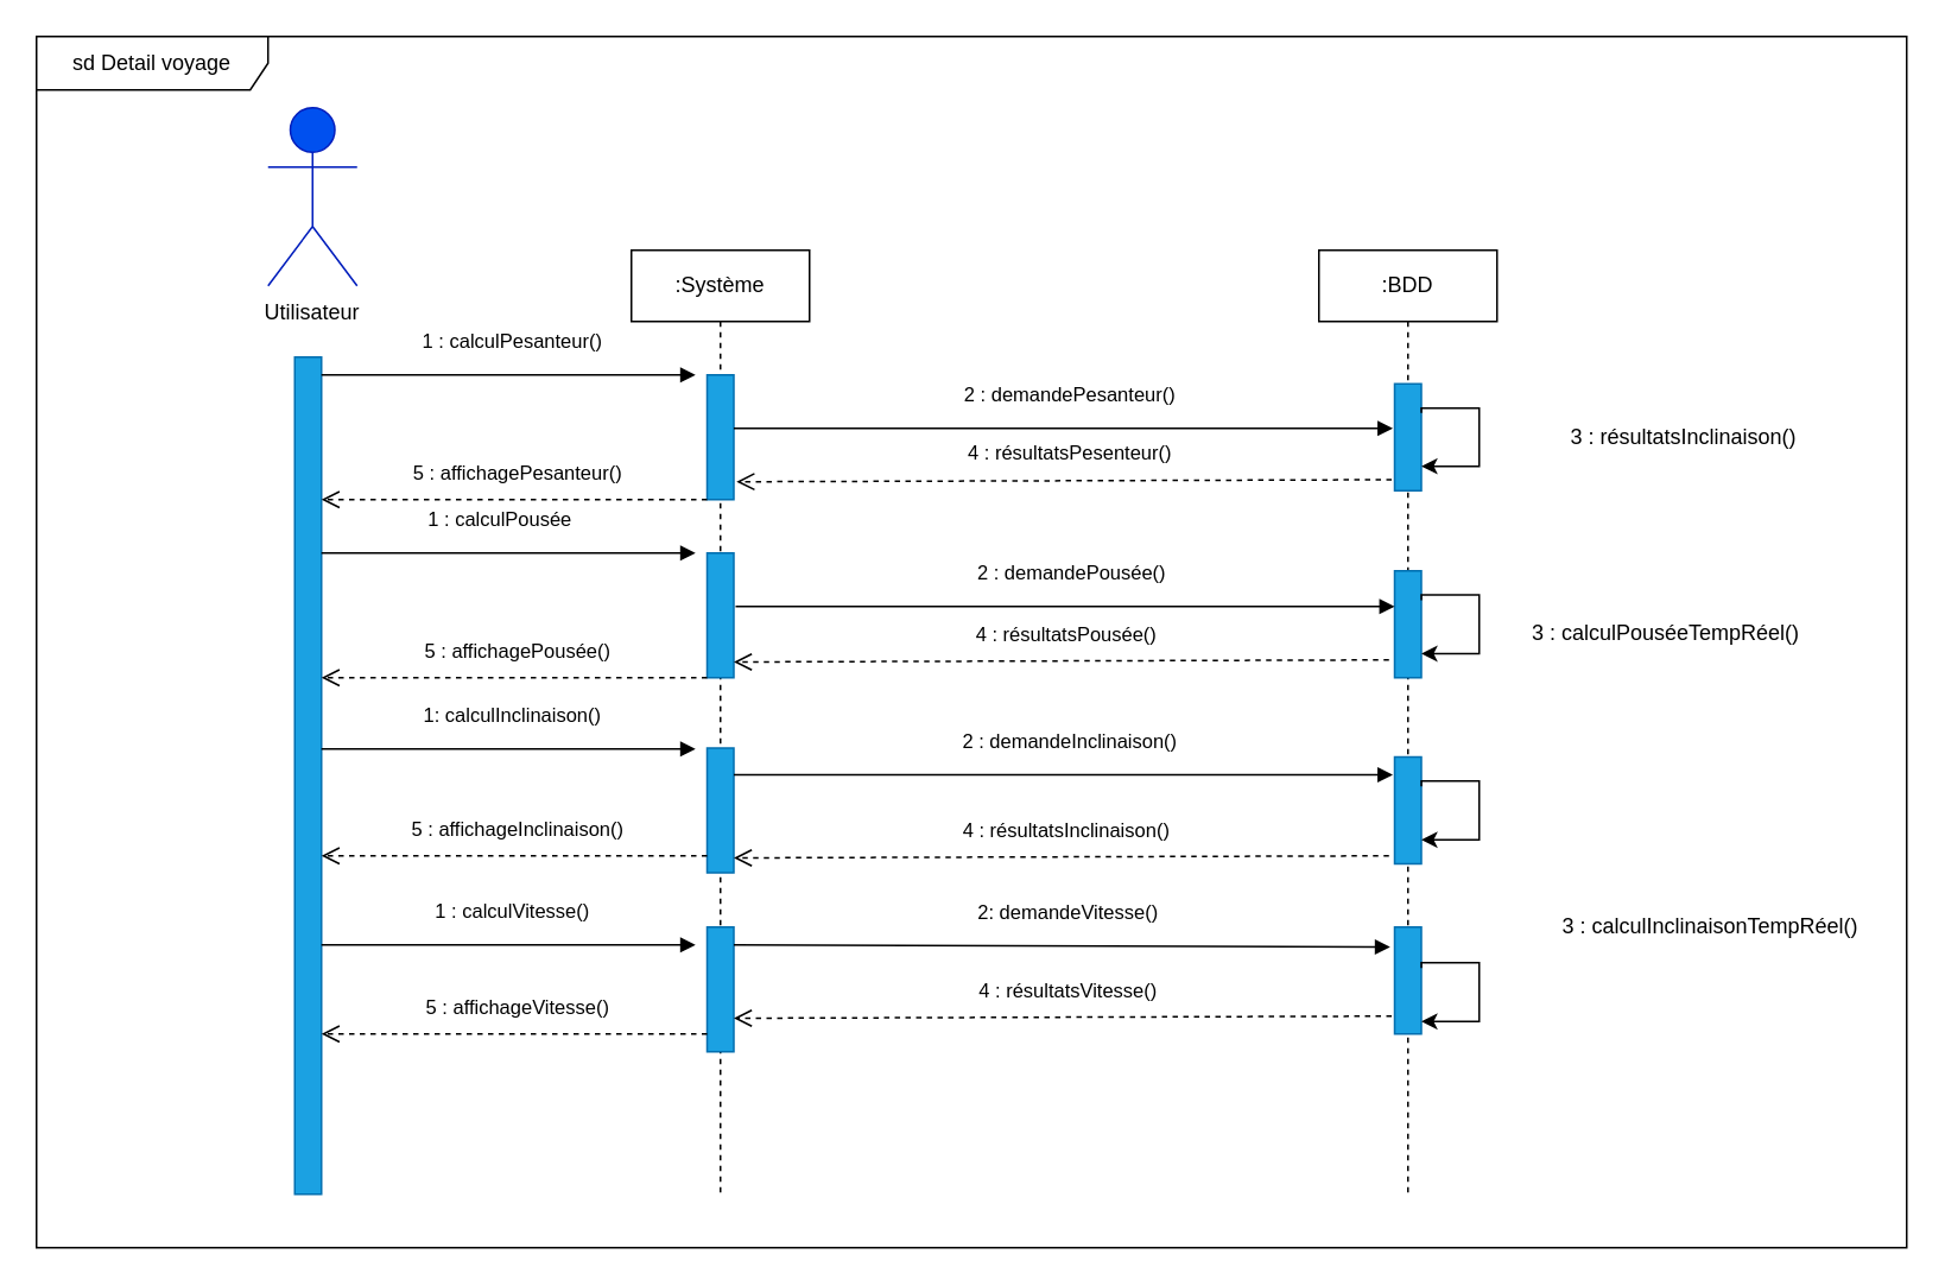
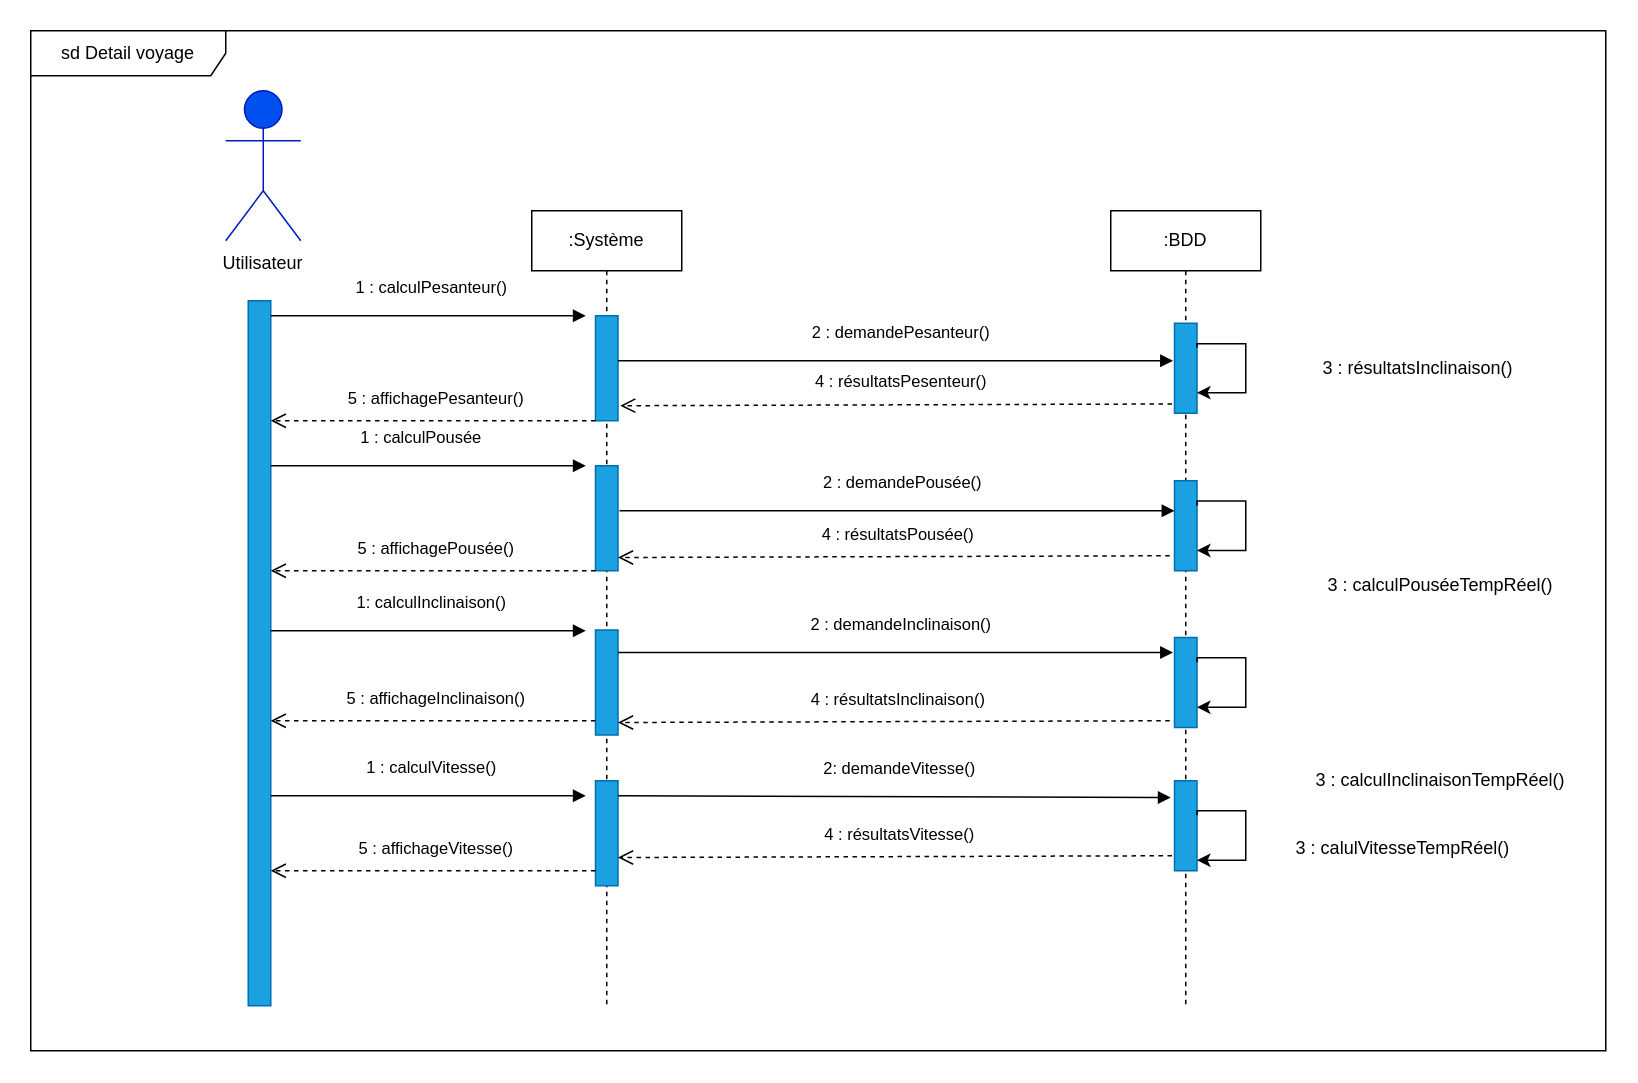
  <mxCell id="0" />
  <mxCell id="1" parent="0" />
  <mxCell id="2" value="sd Detail voyage" style="shape=umlFrame;whiteSpace=wrap;html=1;width=130;height=30;" parent="1" vertex="1"><mxGeometry x="20" y="20" width="1050" height="680" as="geometry" /></mxCell>
  <mxCell id="3" value="&lt;b&gt;Utilisateur&lt;/b&gt;" style="shape=umlActor;verticalLabelPosition=bottom;verticalAlign=top;html=1;fillColor=#0050ef;fontColor=#ffffff;strokeColor=#001DBC;" parent="1" vertex="1"><mxGeometry x="150" y="60" width="50" height="100" as="geometry" /></mxCell>
  <mxCell id="4" value="Utilisateur" style="text;html=1;strokeColor=none;fillColor=none;align=center;verticalAlign=middle;whiteSpace=wrap;rounded=0;" parent="1" vertex="1"><mxGeometry x="145" y="160" width="60" height="30" as="geometry" /></mxCell>
  <mxCell id="5" value=":Système" style="shape=umlLifeline;perimeter=lifelinePerimeter;whiteSpace=wrap;html=1;container=1;collapsible=0;recursiveResize=0;outlineConnect=0;" parent="1" vertex="1"><mxGeometry x="354" y="140" width="100" height="530" as="geometry" /></mxCell>
  <mxCell id="6" value="" style="rounded=0;whiteSpace=wrap;html=1;fillColor=#1ba1e2;fontColor=#ffffff;strokeColor=#006EAF;" parent="5" vertex="1"><mxGeometry x="42.5" y="170" width="15" height="70" as="geometry" /></mxCell>
  <mxCell id="7" value="" style="rounded=0;whiteSpace=wrap;html=1;fillColor=#1ba1e2;fontColor=#ffffff;strokeColor=#006EAF;" parent="5" vertex="1"><mxGeometry x="42.5" y="279.5" width="15" height="70" as="geometry" /></mxCell>
  <mxCell id="8" value=":BDD" style="shape=umlLifeline;perimeter=lifelinePerimeter;whiteSpace=wrap;html=1;container=1;collapsible=0;recursiveResize=0;outlineConnect=0;" parent="1" vertex="1"><mxGeometry x="740" y="140" width="100" height="530" as="geometry" /></mxCell>
  <mxCell id="9" value="" style="rounded=0;whiteSpace=wrap;html=1;fillColor=#1ba1e2;fontColor=#ffffff;strokeColor=#006EAF;" parent="8" vertex="1"><mxGeometry x="42.5" y="75" width="15" height="60" as="geometry" /></mxCell>
  <mxCell id="10" style="edgeStyle=orthogonalEdgeStyle;rounded=0;orthogonalLoop=1;jettySize=auto;html=1;exitX=1;exitY=0.25;exitDx=0;exitDy=0;entryX=1;entryY=0.75;entryDx=0;entryDy=0;" edge="1" parent="8"><mxGeometry relative="1" as="geometry"><Array as="points"><mxPoint x="58" y="88.74" /><mxPoint x="90" y="88.74" /><mxPoint x="90" y="121.74" /></Array><mxPoint x="57.53" y="91.26" as="sourcePoint" /><mxPoint x="57.53" y="121.26" as="targetPoint" /></mxGeometry></mxCell>
  <mxCell id="11" value="" style="rounded=0;whiteSpace=wrap;html=1;fillColor=#1ba1e2;fontColor=#ffffff;strokeColor=#006EAF;" vertex="1" parent="8"><mxGeometry x="42.5" y="180" width="15" height="60" as="geometry" /></mxCell>
  <mxCell id="12" style="edgeStyle=orthogonalEdgeStyle;rounded=0;orthogonalLoop=1;jettySize=auto;html=1;exitX=1;exitY=0.25;exitDx=0;exitDy=0;entryX=1;entryY=0.75;entryDx=0;entryDy=0;" edge="1" parent="8"><mxGeometry relative="1" as="geometry"><Array as="points"><mxPoint x="58.03" y="193.51" /><mxPoint x="90.03" y="193.51" /><mxPoint x="90.03" y="226.51" /></Array><mxPoint x="57.53" y="196.51" as="sourcePoint" /><mxPoint x="57.53" y="226.51" as="targetPoint" /></mxGeometry></mxCell>
  <mxCell id="13" value="" style="rounded=0;whiteSpace=wrap;html=1;fillColor=#1ba1e2;fontColor=#ffffff;strokeColor=#006EAF;" vertex="1" parent="8"><mxGeometry x="42.5" y="284.5" width="15" height="60" as="geometry" /></mxCell>
  <mxCell id="14" value="" style="rounded=0;whiteSpace=wrap;html=1;fillColor=#1ba1e2;fontColor=#ffffff;strokeColor=#006EAF;" vertex="1" parent="8"><mxGeometry x="42.5" y="380" width="15" height="60" as="geometry" /></mxCell>
  <mxCell id="15" style="edgeStyle=orthogonalEdgeStyle;rounded=0;orthogonalLoop=1;jettySize=auto;html=1;exitX=1;exitY=0.25;exitDx=0;exitDy=0;entryX=1;entryY=0.75;entryDx=0;entryDy=0;" parent="8" edge="1"><mxGeometry relative="1" as="geometry"><Array as="points"><mxPoint x="58" y="400" /><mxPoint x="90" y="400" /><mxPoint x="90" y="433" /></Array><mxPoint x="57.53" y="403.02" as="sourcePoint" /><mxPoint x="57.53" y="433.02" as="targetPoint" /></mxGeometry></mxCell>
  <mxCell id="16" style="edgeStyle=orthogonalEdgeStyle;rounded=0;orthogonalLoop=1;jettySize=auto;html=1;exitX=1;exitY=0.25;exitDx=0;exitDy=0;entryX=1;entryY=0.75;entryDx=0;entryDy=0;" edge="1" parent="8"><mxGeometry relative="1" as="geometry"><Array as="points"><mxPoint x="58.03" y="298.0" /><mxPoint x="90.03" y="298.0" /><mxPoint x="90.03" y="331.0" /></Array><mxPoint x="57.53" y="301.0" as="sourcePoint" /><mxPoint x="57.53" y="331.0" as="targetPoint" /></mxGeometry></mxCell>
  <mxCell id="17" value="" style="rounded=0;whiteSpace=wrap;html=1;fillColor=#1ba1e2;fontColor=#ffffff;strokeColor=#006EAF;" parent="1" vertex="1"><mxGeometry x="165" y="200" width="15" height="470" as="geometry" /></mxCell>
  <mxCell id="18" value="" style="rounded=0;whiteSpace=wrap;html=1;fillColor=#1ba1e2;fontColor=#ffffff;strokeColor=#006EAF;" parent="1" vertex="1"><mxGeometry x="396.5" y="210" width="15" height="70" as="geometry" /></mxCell>
  <mxCell id="19" value="1 : calculPesanteur()" style="html=1;verticalAlign=bottom;endArrow=block;rounded=0;" parent="1" edge="1"><mxGeometry x="0.016" y="10" width="80" relative="1" as="geometry"><mxPoint x="180" y="210" as="sourcePoint" /><mxPoint x="390" y="210" as="targetPoint" /><mxPoint as="offset" /></mxGeometry></mxCell>
  <mxCell id="20" value="2 : demandePesanteur()" style="html=1;verticalAlign=bottom;endArrow=block;rounded=0;" parent="1" edge="1"><mxGeometry x="0.016" y="10" width="80" relative="1" as="geometry"><mxPoint x="411.5" y="240" as="sourcePoint" /><mxPoint x="781.5" y="240" as="targetPoint" /><mxPoint as="offset" /></mxGeometry></mxCell>
  <mxCell id="21" value="3 : résultatsInclinaison()" style="text;html=1;strokeColor=none;fillColor=none;align=center;verticalAlign=middle;whiteSpace=wrap;rounded=0;" parent="1" vertex="1"><mxGeometry x="850" y="230" width="190" height="30" as="geometry" /></mxCell>
  <mxCell id="22" value="4 : résultatsPesenteur()" style="html=1;verticalAlign=bottom;endArrow=open;dashed=1;endSize=8;rounded=0;exitX=-0.111;exitY=0.897;exitDx=0;exitDy=0;exitPerimeter=0;entryX=1.1;entryY=0.857;entryDx=0;entryDy=0;entryPerimeter=0;" parent="1" source="9" target="18" edge="1"><mxGeometry x="-0.016" y="-6" relative="1" as="geometry"><mxPoint x="792.5" y="575" as="sourcePoint" /><mxPoint x="480" y="294" as="targetPoint" /><mxPoint as="offset" /></mxGeometry></mxCell>
  <mxCell id="23" value="1 : calculPousée" style="html=1;verticalAlign=bottom;endArrow=block;rounded=0;" parent="1" edge="1"><mxGeometry x="-0.048" y="10" width="80" relative="1" as="geometry"><mxPoint x="180" y="310" as="sourcePoint" /><mxPoint x="390" y="310" as="targetPoint" /><mxPoint as="offset" /></mxGeometry></mxCell>
  <mxCell id="24" value="5 : affichagePesanteur()" style="html=1;verticalAlign=bottom;endArrow=open;dashed=1;endSize=8;rounded=0;exitX=0;exitY=1;exitDx=0;exitDy=0;" parent="1" source="18" edge="1"><mxGeometry x="-0.016" y="-6" relative="1" as="geometry"><mxPoint x="389.335" y="310" as="sourcePoint" /><mxPoint x="180" y="280" as="targetPoint" /><mxPoint as="offset" /><Array as="points" /></mxGeometry></mxCell>
  <mxCell id="25" value="5 : affichagePousée()" style="html=1;verticalAlign=bottom;endArrow=open;dashed=1;endSize=8;rounded=0;exitX=0;exitY=0.75;exitDx=0;exitDy=0;" parent="1" edge="1"><mxGeometry x="-0.016" y="-6" relative="1" as="geometry"><mxPoint x="396.5" y="380" as="sourcePoint" /><mxPoint x="180" y="380" as="targetPoint" /><mxPoint as="offset" /></mxGeometry></mxCell>
  <mxCell id="26" value="1: calculInclinaison()" style="html=1;verticalAlign=bottom;endArrow=block;rounded=0;" parent="1" edge="1"><mxGeometry x="0.016" y="10" width="80" relative="1" as="geometry"><mxPoint x="180" y="420" as="sourcePoint" /><mxPoint x="390" y="420" as="targetPoint" /><mxPoint as="offset" /></mxGeometry></mxCell>
  <mxCell id="27" value="" style="rounded=0;whiteSpace=wrap;html=1;fillColor=#1ba1e2;fontColor=#ffffff;strokeColor=#006EAF;" parent="1" vertex="1"><mxGeometry x="396.5" y="520" width="15" height="70" as="geometry" /></mxCell>
  <mxCell id="28" value="2: demandeVitesse()" style="html=1;verticalAlign=bottom;endArrow=block;rounded=0;" parent="1" edge="1"><mxGeometry x="0.016" y="10" width="80" relative="1" as="geometry"><mxPoint x="411.5" y="530" as="sourcePoint" /><mxPoint x="780" y="531.18" as="targetPoint" /><mxPoint as="offset" /></mxGeometry></mxCell>
  <mxCell id="29" value="4 : résultatsVitesse()" style="html=1;verticalAlign=bottom;endArrow=open;dashed=1;endSize=8;rounded=0;exitX=-0.111;exitY=0.897;exitDx=0;exitDy=0;exitPerimeter=0;entryX=1;entryY=0.25;entryDx=0;entryDy=0;" parent="1" edge="1"><mxGeometry x="-0.016" y="-6" relative="1" as="geometry"><mxPoint x="780.835" y="570" as="sourcePoint" /><mxPoint x="411.5" y="571.18" as="targetPoint" /><mxPoint as="offset" /></mxGeometry></mxCell>
+ <mxCell id="30" value="3 : calulVitesseTempRéel()" style="text;html=1;strokeColor=none;fillColor=none;align=center;verticalAlign=middle;whiteSpace=wrap;rounded=0;" parent="1" vertex="1"><mxGeometry x="840" y="550" width="190" height="30" as="geometry" /></mxCell>
  <mxCell id="31" value="1 : calculVitesse()" style="html=1;verticalAlign=bottom;endArrow=block;rounded=0;" parent="1" edge="1"><mxGeometry x="0.016" y="10" width="80" relative="1" as="geometry"><mxPoint x="180" y="530" as="sourcePoint" /><mxPoint x="390" y="530" as="targetPoint" /><mxPoint as="offset" /></mxGeometry></mxCell>
  <mxCell id="32" value="5 : affichageInclinaison()" style="html=1;verticalAlign=bottom;endArrow=open;dashed=1;endSize=8;rounded=0;exitX=0;exitY=0.75;exitDx=0;exitDy=0;" parent="1" edge="1"><mxGeometry x="-0.016" y="-6" relative="1" as="geometry"><mxPoint x="396.5" y="480" as="sourcePoint" /><mxPoint x="180" y="480" as="targetPoint" /><mxPoint as="offset" /><Array as="points"><mxPoint x="280" y="480" /></Array></mxGeometry></mxCell>
- <mxCell id="33" value="3 : calculPouséeTempRéel()" style="text;html=1;strokeColor=none;fillColor=none;align=center;verticalAlign=middle;whiteSpace=wrap;rounded=0;" vertex="1" parent="1"><mxGeometry x="840" y="340" width="190" height="30" as="geometry" /></mxCell>
+ <mxCell id="33" value="3 : calculPouséeTempRéel()" style="text;html=1;strokeColor=none;fillColor=none;align=center;verticalAlign=middle;whiteSpace=wrap;rounded=0;" vertex="1" parent="1"><mxGeometry x="865" y="375" width="190" height="30" as="geometry" /></mxCell>
  <mxCell id="34" value="2 : demandePousée()" style="html=1;verticalAlign=bottom;endArrow=block;rounded=0;" edge="1" parent="1"><mxGeometry x="0.016" y="10" width="80" relative="1" as="geometry"><mxPoint x="412.5" y="340" as="sourcePoint" /><mxPoint x="782.5" y="340" as="targetPoint" /><mxPoint as="offset" /></mxGeometry></mxCell>
  <mxCell id="35" value="4 : résultatsPousée()" style="html=1;verticalAlign=bottom;endArrow=open;dashed=1;endSize=8;rounded=0;exitX=-0.111;exitY=0.897;exitDx=0;exitDy=0;exitPerimeter=0;entryX=1.1;entryY=0.857;entryDx=0;entryDy=0;entryPerimeter=0;" edge="1" parent="1"><mxGeometry x="-0.016" y="-6" relative="1" as="geometry"><mxPoint x="779.335" y="370" as="sourcePoint" /><mxPoint x="411.5" y="371.17" as="targetPoint" /><mxPoint as="offset" /></mxGeometry></mxCell>
  <mxCell id="36" value="5 : affichageVitesse()" style="html=1;verticalAlign=bottom;endArrow=open;dashed=1;endSize=8;rounded=0;exitX=0;exitY=0.75;exitDx=0;exitDy=0;" edge="1" parent="1"><mxGeometry x="-0.016" y="-6" relative="1" as="geometry"><mxPoint x="396.5" y="580" as="sourcePoint" /><mxPoint x="180" y="580" as="targetPoint" /><mxPoint as="offset" /></mxGeometry></mxCell>
  <mxCell id="37" value="2 : demandeInclinaison()" style="html=1;verticalAlign=bottom;endArrow=block;rounded=0;" edge="1" parent="1"><mxGeometry x="0.016" y="10" width="80" relative="1" as="geometry"><mxPoint x="411.5" y="434.5" as="sourcePoint" /><mxPoint x="781.5" y="434.5" as="targetPoint" /><mxPoint as="offset" /></mxGeometry></mxCell>
  <mxCell id="38" value="4 : résultatsInclinaison()" style="html=1;verticalAlign=bottom;endArrow=open;dashed=1;endSize=8;rounded=0;exitX=-0.111;exitY=0.897;exitDx=0;exitDy=0;exitPerimeter=0;entryX=1.1;entryY=0.857;entryDx=0;entryDy=0;entryPerimeter=0;" edge="1" parent="1"><mxGeometry x="-0.016" y="-6" relative="1" as="geometry"><mxPoint x="779.335" y="480" as="sourcePoint" /><mxPoint x="411.5" y="481.17" as="targetPoint" /><mxPoint as="offset" /></mxGeometry></mxCell>
  <mxCell id="39" value="3 : calculInclinaisonTempRéel()" style="text;html=1;strokeColor=none;fillColor=none;align=center;verticalAlign=middle;whiteSpace=wrap;rounded=0;" vertex="1" parent="1"><mxGeometry x="865" y="505" width="190" height="30" as="geometry" /></mxCell>
